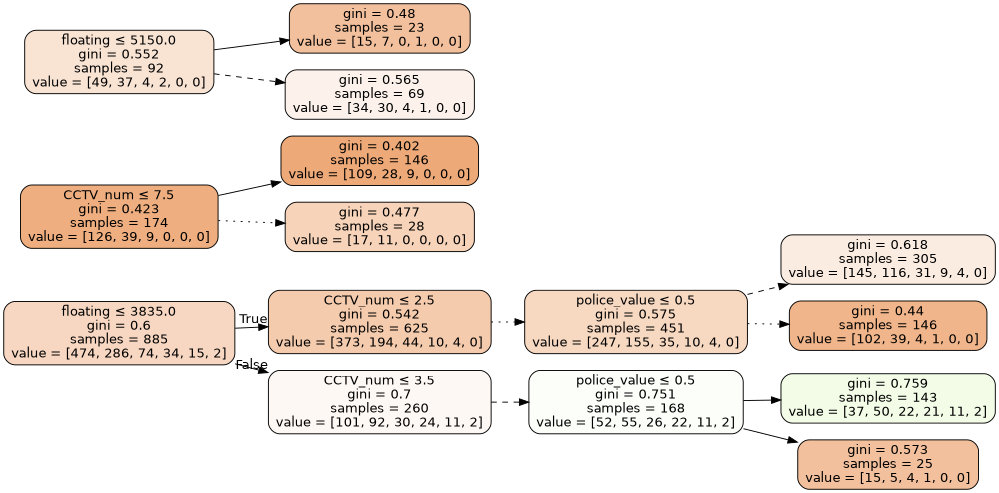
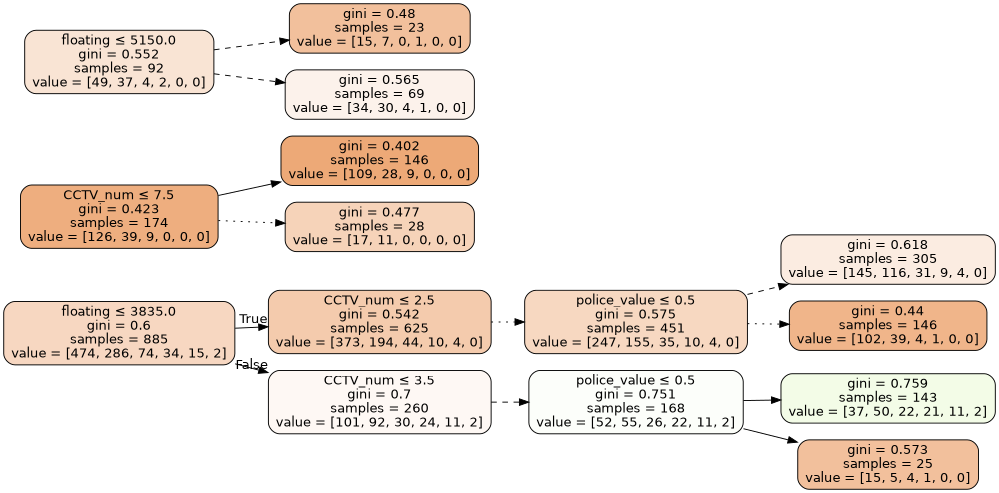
  digraph {
    rankdir=LR
    node [color=black fillcolor="#f2c09c" fontname=helvetica shape=box style="filled, rounded"]
    edge [fontname=helvetica style=solid]
    n1 [fillcolor="#f7d7c1" label=<floating &le; 3835.0<br/>gini = 0.6<br/>samples = 885<br/>value = [474, 286, 74, 34, 15, 2]>]
    n2 [fillcolor="#f4cbad" label=<CCTV_num &le; 2.5<br/>gini = 0.542<br/>samples = 625<br/>value = [373, 194, 44, 10, 4, 0]>]
    n3 [fillcolor="#fef8f4" label=<CCTV_num &le; 3.5<br/>gini = 0.7<br/>samples = 260<br/>value = [101, 92, 30, 24, 11, 2]>]
    n4 [fillcolor="#f7d8c1" label=<police_value &le; 0.5<br/>gini = 0.575<br/>samples = 451<br/>value = [247, 155, 35, 10, 4, 0]>]
    n5 [fillcolor="#fcfefa" label=<police_value &le; 0.5<br/>gini = 0.751<br/>samples = 168<br/>value = [52, 55, 26, 22, 11, 2]>]
    n6 [fillcolor="#fbece1" label=<gini = 0.618<br/>samples = 305<br/>value = [145, 116, 31, 9, 4, 0]>]
    n7 [fillcolor="#f0b58a" label=<gini = 0.44<br/>samples = 146<br/>value = [102, 39, 4, 1, 0, 0]>]
    n8 [fillcolor="#eeae7f" label=<CCTV_num &le; 7.5<br/>gini = 0.423<br/>samples = 174<br/>value = [126, 39, 9, 0, 0, 0]>]
    n9 [fillcolor="#eda977" label=<gini = 0.402<br/>samples = 146<br/>value = [109, 28, 9, 0, 0, 0]>]
    n10 [fillcolor="#f6d3b9" label=<gini = 0.477<br/>samples = 28<br/>value = [17, 11, 0, 0, 0, 0]>]
    n11 [fillcolor="#f3fce7" label=<gini = 0.759<br/>samples = 143<br/>value = [37, 50, 22, 21, 11, 2]>]
    n12 [label=<gini = 0.573<br/>samples = 25<br/>value = [15, 5, 4, 1, 0, 0]>]
    n13 [fillcolor="#f9e4d4" label=<floating &le; 5150.0<br/>gini = 0.552<br/>samples = 92<br/>value = [49, 37, 4, 2, 0, 0]>]
    n14 [label=<gini = 0.48<br/>samples = 23<br/>value = [15, 7, 0, 1, 0, 0]>]
    n15 [fillcolor="#fcf2eb" label=<gini = 0.565<br/>samples = 69<br/>value = [34, 30, 4, 1, 0, 0]>]
    n1 -> n2 [headlabel=True labelangle=45 labeldistance=2.5]
    n1 -> n3 [headlabel=False labelangle=-45 labeldistance=2.5]
    n2 -> n4 [style=dotted]
    n3 -> n5 [style=dashed]
    n4 -> n6 [style=dashed]
    n4 -> n7 [style=dotted]
    n5 -> n11
    n5 -> n12
    n8 -> n9
    n8 -> n10 [style=dotted]
-   n13 -> n14
+   n13 -> n14 [style=dashed]
    n13 -> n15 [style=dashed]
  }
